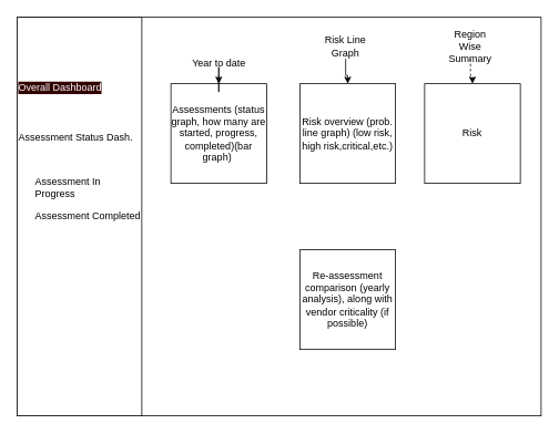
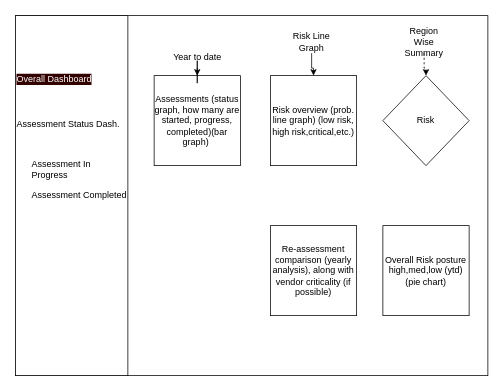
  <mxCell id="0" />
  <mxCell id="1" parent="0" />
  <mxCell id="2" value="" style="rounded=0;whiteSpace=wrap;html=1;" vertex="1" parent="1"><mxGeometry x="20" y="20" width="630" height="480" as="geometry" /></mxCell>
  <mxCell id="3" value="" style="rounded=0;whiteSpace=wrap;html=1;" vertex="1" parent="1"><mxGeometry x="20" y="20" width="150" height="480" as="geometry" /></mxCell>
  <mxCell id="4" value="Overall Dashboard" style="text;html=1;align=left;verticalAlign=middle;whiteSpace=wrap;rounded=0;labelBackgroundColor=#330000;fontColor=#FFFFFF;" vertex="1" parent="1"><mxGeometry x="20" y="90" width="150" height="30" as="geometry" /></mxCell>
  <mxCell id="5" value="Assessment Status Dash." style="text;html=1;align=left;verticalAlign=middle;whiteSpace=wrap;rounded=0;" vertex="1" parent="1"><mxGeometry x="20" y="150" width="150" height="30" as="geometry" /></mxCell>
  <mxCell id="6" style="edgeStyle=orthogonalEdgeStyle;rounded=0;orthogonalLoop=1;jettySize=auto;html=1;exitX=0.5;exitY=1;exitDx=0;exitDy=0;" edge="1" parent="1" source="5" target="5"><mxGeometry relative="1" as="geometry" /></mxCell>
  <mxCell id="7" value="Assessment In Progress" style="text;html=1;align=left;verticalAlign=middle;whiteSpace=wrap;rounded=0;" vertex="1" parent="1"><mxGeometry x="40" y="210" width="130" height="30" as="geometry" /></mxCell>
  <mxCell id="8" value="Assessment Completed" style="text;html=1;align=left;verticalAlign=middle;whiteSpace=wrap;rounded=0;" vertex="1" parent="1"><mxGeometry x="40" y="245" width="130" height="30" as="geometry" /></mxCell>
  <mxCell id="9" value="Assessments (status graph, how many are started, progress, completed)(bar graph)&amp;nbsp;" style="rounded=0;whiteSpace=wrap;html=1;" vertex="1" parent="1"><mxGeometry x="205" y="100" width="115" height="120" as="geometry" /></mxCell>
  <mxCell id="10" value="Risk overview (prob. line graph) (low risk, high risk,critical,etc.)" style="rounded=0;whiteSpace=wrap;html=1;" vertex="1" parent="1"><mxGeometry x="360" y="100" width="115" height="120" as="geometry" /></mxCell>
  <mxCell id="11" style="edgeStyle=orthogonalEdgeStyle;rounded=0;orthogonalLoop=1;jettySize=auto;html=1;" edge="1" parent="1" source="12" target="9"><mxGeometry relative="1" as="geometry" /></mxCell>
  <mxCell id="12" value="Year to date" style="text;html=1;align=center;verticalAlign=middle;whiteSpace=wrap;rounded=0;" vertex="1" parent="1"><mxGeometry x="227.5" y="60" width="70" height="30" as="geometry" /></mxCell>
  <mxCell id="13" style="edgeStyle=orthogonalEdgeStyle;rounded=0;orthogonalLoop=1;jettySize=auto;html=1;entryX=0.5;entryY=0;entryDx=0;entryDy=0;" edge="1" parent="1" source="14" target="10"><mxGeometry relative="1" as="geometry" /></mxCell>
  <mxCell id="14" value="Risk Line Graph" style="text;html=1;align=center;verticalAlign=middle;whiteSpace=wrap;rounded=0;" vertex="1" parent="1"><mxGeometry x="380" y="40" width="70" height="30" as="geometry" /></mxCell>
- <mxCell id="15" value="Risk" style="rounded=0;whiteSpace=wrap;html=1;" vertex="1" parent="1"><mxGeometry x="510" y="100" width="115" height="120" as="geometry" /></mxCell>
+ <mxCell id="15" value="Risk" style="rhombus;whiteSpace=wrap;html=1;" vertex="1" parent="1"><mxGeometry x="510" y="100" width="115" height="120" as="geometry" /></mxCell>
  <mxCell id="16" style="edgeStyle=orthogonalEdgeStyle;rounded=0;orthogonalLoop=1;jettySize=auto;html=1;dashed=1;" edge="1" parent="1" source="17" target="15"><mxGeometry relative="1" as="geometry" /></mxCell>
  <mxCell id="17" value="Region Wise Summary" style="text;html=1;align=center;verticalAlign=middle;whiteSpace=wrap;rounded=0;" vertex="1" parent="1"><mxGeometry x="530" y="40" width="70" height="30" as="geometry" /></mxCell>
  <mxCell id="18" value="Re-assessment comparison (yearly analysis), along with vendor criticality (if possible)" style="rounded=0;whiteSpace=wrap;html=1;" vertex="1" parent="1"><mxGeometry x="360" y="300" width="115" height="120" as="geometry" /></mxCell>
+ <mxCell id="19" value="Overall Risk posture high,med,low (ytd)(pie chart)" style="rounded=0;whiteSpace=wrap;html=1;" vertex="1" parent="1"><mxGeometry x="510" y="300" width="115" height="120" as="geometry" /></mxCell>
